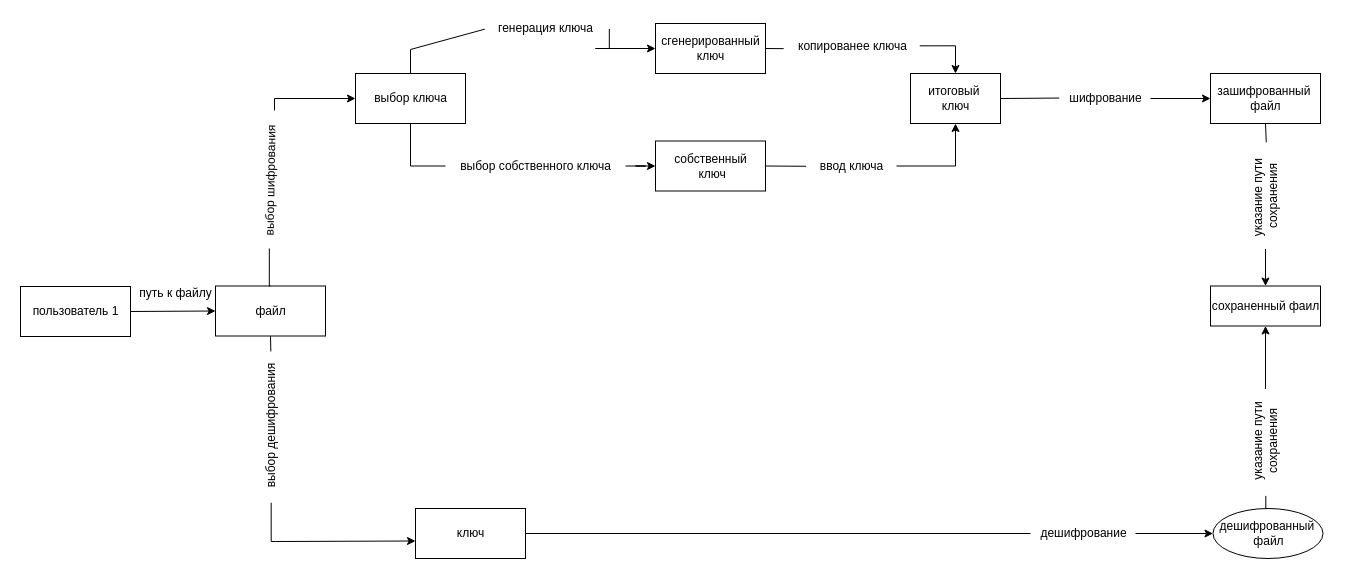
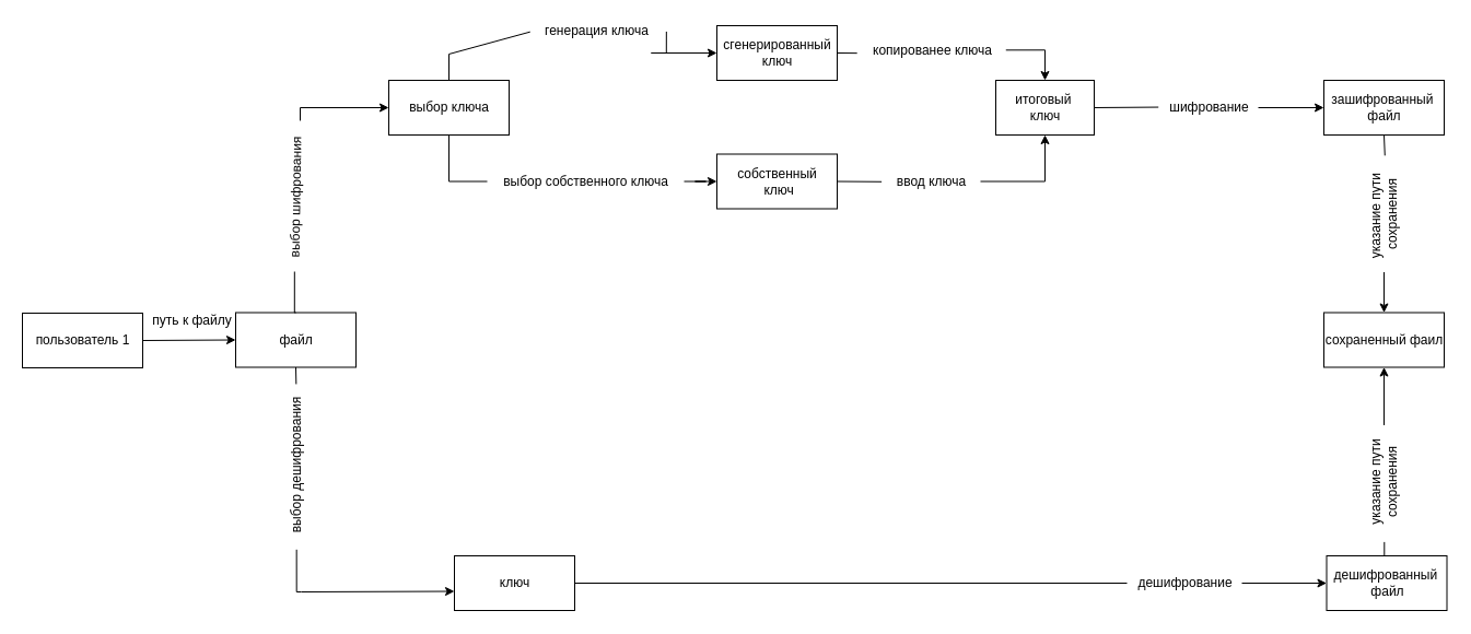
  <mxCell id="0" />
  <mxCell id="1" parent="0" />
  <mxCell id="2" style="edgeStyle=orthogonalEdgeStyle;rounded=0;orthogonalLoop=1;jettySize=auto;html=1;entryX=0;entryY=0.5;entryDx=0;entryDy=0;startArrow=none;exitX=1.023;exitY=0.685;exitDx=0;exitDy=0;exitPerimeter=0;" edge="1" parent="1" source="21" target="6"><mxGeometry relative="1" as="geometry"><mxPoint x="263" y="98" as="sourcePoint" /><Array as="points"><mxPoint x="274" y="98" /></Array></mxGeometry></mxCell>
  <mxCell id="3" style="edgeStyle=orthogonalEdgeStyle;rounded=0;orthogonalLoop=1;jettySize=auto;html=1;entryX=0;entryY=0.5;entryDx=0;entryDy=0;startArrow=none;exitX=-0.012;exitY=0.544;exitDx=0;exitDy=0;exitPerimeter=0;" edge="1" parent="1" source="23"><mxGeometry relative="1" as="geometry"><mxPoint x="275" y="504" as="sourcePoint" /><mxPoint x="415" y="540.5" as="targetPoint" /><Array as="points"><mxPoint x="271" y="541" /><mxPoint x="275" y="541" /></Array></mxGeometry></mxCell>
  <mxCell id="4" value="файл" style="html=1;" vertex="1" name="Object" parent="1"><mxGeometry x="215" y="285.5" width="110" height="50" as="geometry" /></mxCell>
  <mxCell id="5" style="edgeStyle=orthogonalEdgeStyle;rounded=0;orthogonalLoop=1;jettySize=auto;html=1;entryX=0;entryY=0.5;entryDx=0;entryDy=0;startArrow=none;exitX=1.032;exitY=0.529;exitDx=0;exitDy=0;exitPerimeter=0;" edge="1" parent="1" source="20" target="7"><mxGeometry relative="1" as="geometry"><Array as="points"><mxPoint x="595" y="48" /><mxPoint x="610" y="48" /></Array></mxGeometry></mxCell>
  <mxCell id="6" value="выбор ключа" style="html=1;" vertex="1" name="Object" parent="1"><mxGeometry x="355" y="73" width="110" height="50" as="geometry" /></mxCell>
  <mxCell id="7" value="сгенерированный&lt;br&gt;ключ" style="html=1;" vertex="1" name="Object" parent="1"><mxGeometry x="655" y="23" width="110" height="50" as="geometry" /></mxCell>
  <mxCell id="8" value="собственный&lt;br&gt;&amp;nbsp;ключ" style="html=1;" vertex="1" name="Object" parent="1"><mxGeometry x="655" y="140.5" width="110" height="50" as="geometry" /></mxCell>
  <mxCell id="9" value="итоговый&amp;nbsp;&lt;br&gt;ключ" style="html=1;" vertex="1" name="Object" parent="1"><mxGeometry x="910" y="73" width="90" height="50" as="geometry" /></mxCell>
  <mxCell id="10" value="зашифрованный&amp;nbsp;&lt;br&gt;файл" style="html=1;" vertex="1" name="Object" parent="1"><mxGeometry x="1210" y="73" width="110" height="50" as="geometry" /></mxCell>
- <mxCell id="11" value="сохраненный фаил" style="html=1;" vertex="1" name="Object" parent="1"><mxGeometry x="1210" y="285.5" width="110" height="40" as="geometry" /></mxCell>
+ <mxCell id="11" value="сохраненный фаил" style="html=1;" vertex="1" name="Object" parent="1"><mxGeometry x="1210" y="285.5" width="110" height="50" as="geometry" /></mxCell>
  <mxCell id="12" style="edgeStyle=orthogonalEdgeStyle;rounded=0;orthogonalLoop=1;jettySize=auto;html=1;entryX=0;entryY=0.5;entryDx=0;entryDy=0;startArrow=none;" edge="1" parent="1" source="38" target="14"><mxGeometry relative="1" as="geometry" /></mxCell>
  <mxCell id="13" value="ключ" style="html=1;" vertex="1" name="Object" parent="1"><mxGeometry x="415" y="508" width="110" height="50" as="geometry" /></mxCell>
- <mxCell id="14" value="дешифрованный&amp;nbsp;&lt;br&gt;файл" style="ellipse;html=1;" vertex="1" name="Object" parent="1"><mxGeometry x="1212.5" y="508" width="110" height="50" as="geometry" /></mxCell>
+ <mxCell id="14" value="дешифрованный&amp;nbsp;&lt;br&gt;файл" style="html=1;" vertex="1" name="Object" parent="1"><mxGeometry x="1212.5" y="508" width="110" height="50" as="geometry" /></mxCell>
  <mxCell id="15" value="" style="endArrow=classic;html=1;rounded=0;entryX=0;entryY=0.5;entryDx=0;entryDy=0;" edge="1" name="Line" parent="1" target="4"><mxGeometry width="50" height="50" relative="1" as="geometry"><mxPoint y="311" as="sourcePoint" x="130" /><mxPoint x="180" y="283" as="targetPoint" /></mxGeometry></mxCell>
  <mxCell id="16" value="путь к файлу" style="text;html=1;align=center;verticalAlign=middle;resizable=0;points=[];autosize=1;strokeColor=none;fillColor=none;" vertex="1" parent="1"><mxGeometry y="285.5" width="90" height="15" as="geometry" x="130" /></mxCell>
  <mxCell id="17" style="edgeStyle=orthogonalEdgeStyle;rounded=0;orthogonalLoop=1;jettySize=auto;html=1;entryX=0;entryY=0.5;entryDx=0;entryDy=0;" edge="1" parent="1" source="18" target="8"><mxGeometry relative="1" as="geometry" /></mxCell>
  <mxCell id="18" value="выбор собственного ключа" style="text;html=1;align=center;verticalAlign=middle;resizable=0;points=[];autosize=1;strokeColor=none;fillColor=none;" vertex="1" parent="1"><mxGeometry x="445" y="158" width="180" height="15" as="geometry" /></mxCell>
  <mxCell id="19" value="" style="edgeStyle=orthogonalEdgeStyle;rounded=0;orthogonalLoop=1;jettySize=auto;html=1;exitX=0.5;exitY=1;exitDx=0;exitDy=0;endArrow=none;entryX=0;entryY=0.5;entryDx=0;entryDy=0;entryPerimeter=0;" edge="1" parent="1" source="6" target="18"><mxGeometry relative="1" as="geometry"><mxPoint x="470" y="123" as="sourcePoint" /><mxPoint x="471" y="133" as="targetPoint" /><Array as="points"><mxPoint x="410" y="166" /><mxPoint x="445" y="166" /></Array></mxGeometry></mxCell>
  <mxCell id="20" value="генерация ключа" style="text;html=1;align=center;verticalAlign=middle;resizable=0;points=[];autosize=1;strokeColor=none;fillColor=none;" vertex="1" parent="1"><mxGeometry x="485" y="20.5" width="120" height="15" as="geometry" /></mxCell>
  <mxCell id="21" value="выбор шифрования" style="text;html=1;align=center;verticalAlign=middle;resizable=0;points=[];autosize=1;strokeColor=none;fillColor=none;rotation=-89;" vertex="1" parent="1"><mxGeometry x="202.5" y="173" width="135" height="15" as="geometry" /></mxCell>
  <mxCell id="22" value="" style="edgeStyle=orthogonalEdgeStyle;rounded=0;orthogonalLoop=1;jettySize=auto;html=1;entryX=0;entryY=0.5;entryDx=0;entryDy=0;exitX=0.5;exitY=0;exitDx=0;exitDy=0;endArrow=none;" edge="1" parent="1" source="4" target="21"><mxGeometry relative="1" as="geometry"><mxPoint x="270" y="285.5" as="sourcePoint" /><mxPoint x="415" y="98" as="targetPoint" /></mxGeometry></mxCell>
  <mxCell id="23" value="выбор дешифрования" style="text;html=1;align=center;verticalAlign=middle;resizable=0;points=[];autosize=1;strokeColor=none;fillColor=none;rotation=-90;" vertex="1" parent="1"><mxGeometry x="195" y="418" width="150" height="15" as="geometry" /></mxCell>
  <mxCell id="24" value="" style="edgeStyle=orthogonalEdgeStyle;rounded=0;orthogonalLoop=1;jettySize=auto;html=1;exitX=0.5;exitY=1;exitDx=0;exitDy=0;endArrow=none;entryX=0.997;entryY=0.522;entryDx=0;entryDy=0;entryPerimeter=0;" edge="1" parent="1" source="4" target="23"><mxGeometry relative="1" as="geometry"><mxPoint x="270" y="335.5" as="sourcePoint" /><mxPoint x="270" y="343" as="targetPoint" /></mxGeometry></mxCell>
  <mxCell id="25" style="edgeStyle=orthogonalEdgeStyle;rounded=0;orthogonalLoop=1;jettySize=auto;html=1;entryX=0.5;entryY=0;entryDx=0;entryDy=0;exitX=1.002;exitY=0.456;exitDx=0;exitDy=0;exitPerimeter=0;" edge="1" parent="1" source="26" target="9"><mxGeometry relative="1" as="geometry"><mxPoint x="955" y="58" as="targetPoint" /></mxGeometry></mxCell>
  <mxCell id="26" value="копированее&amp;nbsp;ключа" style="text;html=1;align=center;verticalAlign=middle;resizable=0;points=[];autosize=1;strokeColor=none;fillColor=none;" vertex="1" parent="1"><mxGeometry x="784" y="38.5" width="135" height="15" as="geometry" /></mxCell>
  <mxCell id="27" value="" style="endArrow=none;html=1;rounded=0;exitX=1;exitY=0.5;exitDx=0;exitDy=0;entryX=-0.006;entryY=0.644;entryDx=0;entryDy=0;entryPerimeter=0;" edge="1" parent="1" source="7" target="26"><mxGeometry width="50" height="50" relative="1" as="geometry"><mxPoint x="760" y="43" as="sourcePoint" /><mxPoint x="840" y="43" as="targetPoint" /></mxGeometry></mxCell>
  <mxCell id="28" style="edgeStyle=orthogonalEdgeStyle;rounded=0;orthogonalLoop=1;jettySize=auto;html=1;entryX=0.5;entryY=1;entryDx=0;entryDy=0;" edge="1" parent="1" source="29" target="9"><mxGeometry relative="1" as="geometry" /></mxCell>
  <mxCell id="29" value="ввод ключа" style="text;html=1;align=center;verticalAlign=middle;resizable=0;points=[];autosize=1;strokeColor=none;fillColor=none;" vertex="1" parent="1"><mxGeometry x="806" y="158" width="90" height="15" as="geometry" /></mxCell>
  <mxCell id="30" value="" style="endArrow=none;html=1;rounded=0;exitX=1;exitY=0.5;exitDx=0;exitDy=0;entryX=-0.004;entryY=0.519;entryDx=0;entryDy=0;entryPerimeter=0;" edge="1" parent="1" source="8" target="29"><mxGeometry width="50" height="50" relative="1" as="geometry"><mxPoint x="790" y="133" as="sourcePoint" /><mxPoint x="870" y="133" as="targetPoint" /></mxGeometry></mxCell>
  <mxCell id="31" value="" style="endArrow=none;html=1;rounded=0;exitX=0.5;exitY=0;exitDx=0;exitDy=0;entryX=-0.006;entryY=0.544;entryDx=0;entryDy=0;entryPerimeter=0;" edge="1" parent="1" source="6" target="20"><mxGeometry width="50" height="50" relative="1" as="geometry"><mxPoint x="385" y="28" as="sourcePoint" /><mxPoint x="465" y="28" as="targetPoint" /><Array as="points"><mxPoint x="410" y="49" /></Array></mxGeometry></mxCell>
  <mxCell id="32" style="edgeStyle=orthogonalEdgeStyle;rounded=0;orthogonalLoop=1;jettySize=auto;html=1;entryX=0.5;entryY=0;entryDx=0;entryDy=0;" edge="1" parent="1" source="33" target="11"><mxGeometry relative="1" as="geometry" /></mxCell>
  <mxCell id="33" value="указание пути&amp;nbsp;&lt;br&gt;сохранения" style="text;html=1;align=center;verticalAlign=middle;resizable=0;points=[];autosize=1;strokeColor=none;fillColor=none;rotation=-90;" vertex="1" parent="1"><mxGeometry x="1212.5" y="181" width="105" height="30" as="geometry" /></mxCell>
  <mxCell id="34" style="edgeStyle=orthogonalEdgeStyle;rounded=0;orthogonalLoop=1;jettySize=auto;html=1;entryX=0.5;entryY=1;entryDx=0;entryDy=0;" edge="1" parent="1" source="35" target="11"><mxGeometry relative="1" as="geometry" /></mxCell>
  <mxCell id="35" value="указание пути &lt;br&gt;сохранения" style="text;html=1;align=center;verticalAlign=middle;resizable=0;points=[];autosize=1;strokeColor=none;fillColor=none;rotation=-90;" vertex="1" parent="1"><mxGeometry x="1212.5" y="426" width="105" height="30" as="geometry" /></mxCell>
  <mxCell id="36" value="" style="edgeStyle=orthogonalEdgeStyle;rounded=0;orthogonalLoop=1;jettySize=auto;html=1;entryX=-0.018;entryY=0.51;entryDx=0;entryDy=0;endArrow=none;entryPerimeter=0;exitX=0.5;exitY=0;exitDx=0;exitDy=0;" edge="1" parent="1" source="14" target="35"><mxGeometry relative="1" as="geometry"><mxPoint x="1175" y="508" as="sourcePoint" /><mxPoint x="1175" y="318" as="targetPoint" /></mxGeometry></mxCell>
  <mxCell id="37" value="" style="endArrow=none;html=1;rounded=0;entryX=0.5;entryY=1;entryDx=0;entryDy=0;exitX=1.016;exitY=0.526;exitDx=0;exitDy=0;exitPerimeter=0;" edge="1" parent="1" source="33" target="10"><mxGeometry width="50" height="50" relative="1" as="geometry"><mxPoint x="1178" y="142" as="sourcePoint" /><mxPoint x="1135" y="13" as="targetPoint" /></mxGeometry></mxCell>
  <mxCell id="38" value="дешифрование" style="text;html=1;align=center;verticalAlign=middle;resizable=0;points=[];autosize=1;strokeColor=none;fillColor=none;" vertex="1" parent="1"><mxGeometry x="1030" y="525.5" width="105" height="15" as="geometry" /></mxCell>
  <mxCell id="39" value="" style="edgeStyle=orthogonalEdgeStyle;rounded=0;orthogonalLoop=1;jettySize=auto;html=1;entryX=0;entryY=0.5;entryDx=0;entryDy=0;endArrow=none;" edge="1" parent="1" source="13" target="38"><mxGeometry relative="1" as="geometry"><mxPoint x="525" y="533" as="sourcePoint" /><mxPoint x="1122.5" y="533" as="targetPoint" /></mxGeometry></mxCell>
  <mxCell id="40" style="edgeStyle=orthogonalEdgeStyle;rounded=0;orthogonalLoop=1;jettySize=auto;html=1;entryX=0;entryY=0.5;entryDx=0;entryDy=0;" edge="1" parent="1" source="41" target="10"><mxGeometry relative="1" as="geometry" /></mxCell>
  <mxCell id="41" value="шифрование" style="text;html=1;align=center;verticalAlign=middle;resizable=0;points=[];autosize=1;strokeColor=none;fillColor=none;" vertex="1" parent="1"><mxGeometry x="1060" y="90.5" width="90" height="15" as="geometry" /></mxCell>
  <mxCell id="42" value="" style="endArrow=none;html=1;rounded=0;exitX=1;exitY=0.5;exitDx=0;exitDy=0;" edge="1" parent="1" source="9"><mxGeometry width="50" height="50" relative="1" as="geometry"><mxPoint x="1015" y="13" as="sourcePoint" /><mxPoint x="1000" y="98" as="targetPoint" /></mxGeometry></mxCell>
  <mxCell id="43" value="" style="endArrow=none;html=1;rounded=0;exitX=1;exitY=0.5;exitDx=0;exitDy=0;entryX=-0.014;entryY=0.471;entryDx=0;entryDy=0;entryPerimeter=0;" edge="1" parent="1" source="9" target="41"><mxGeometry width="50" height="50" relative="1" as="geometry"><mxPoint x="1015" y="43" as="sourcePoint" /><mxPoint x="1095" y="43" as="targetPoint" /></mxGeometry></mxCell>
  <mxCell id="44" value="пользователь 1" style="html=1;" vertex="1" name="Object" parent="1"><mxGeometry x="20" y="286" width="110" height="50" as="geometry" /></mxCell>
